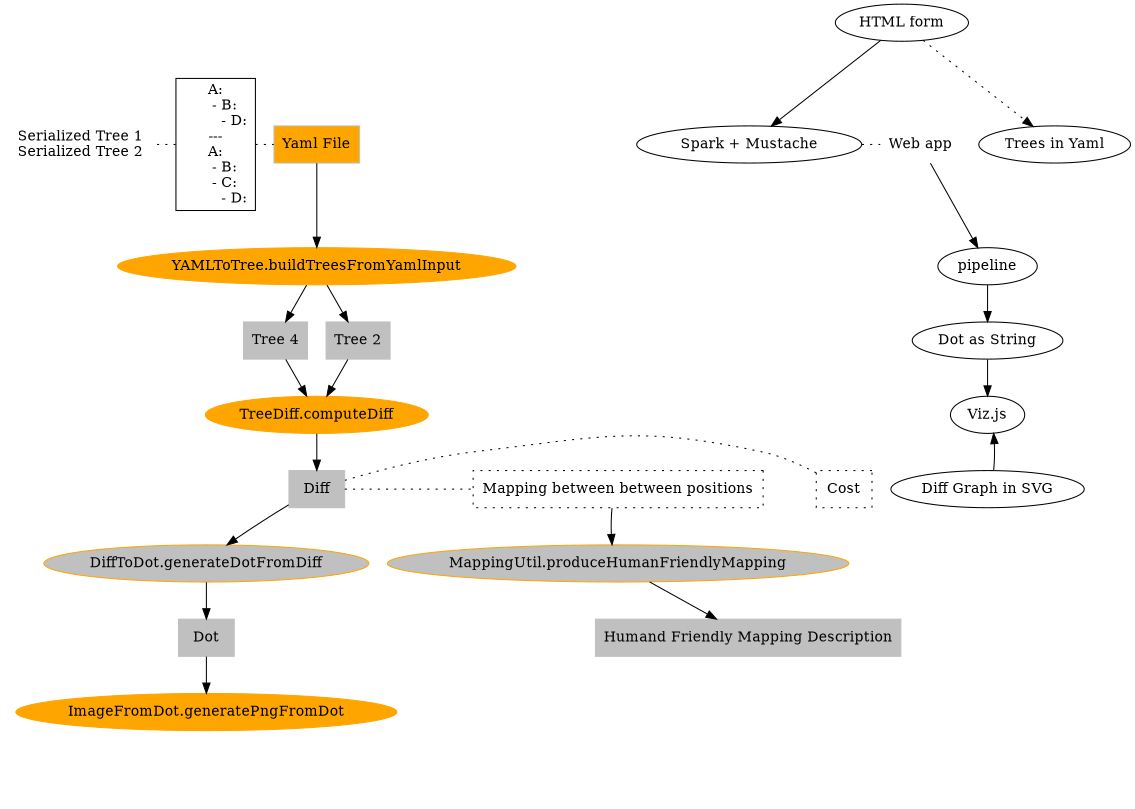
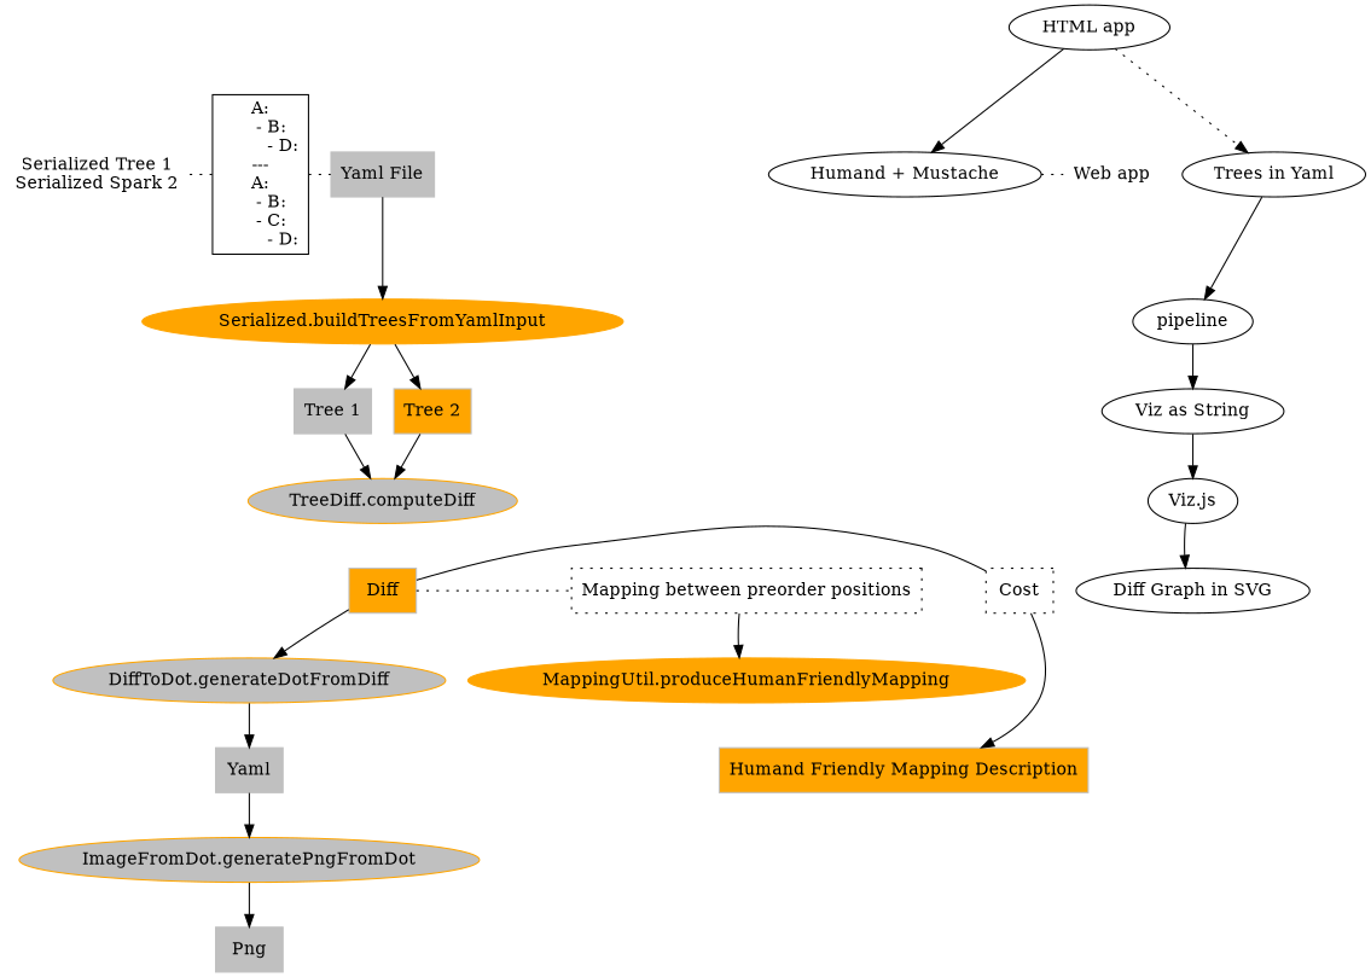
  digraph {
    node [style=filled]
-   n1 [label="Serialized Tree 1\nSerialized Tree 2" shape=plaintext style=""]
-   "Yaml File" [color=gray shape=box fillcolor=orange]
+   n1 [label="Serialized Tree 1\nSerialized Spark 2" shape=plaintext style=""]
+   "Yaml File" [color=gray shape=box]
    n3 [label="A:\n    - B:\n        - D:\n---\nA:\n    - B:\n    - C:\n        - D:" shape=box style=""]
    "DiffToDot.generateDotFromDiff" [color=orange fillcolor=gray group=g2]
-   "MappingUtil.produceHumanFriendlyMapping" [color=orange group=g4 fillcolor=gray]
-   Diff [color=gray group=g1 shape=box]
+   "MappingUtil.produceHumanFriendlyMapping" [color=orange group=g4]
+   Diff [color=gray group=g1 shape=box fillcolor=orange]
    Cost [shape=box style=dotted]
-   "Mapping between preorder positions" [group=g3 shape=box style=dotted label="Mapping between between positions"]
-   "Spark + Mustache" [style=""]
+   "Mapping between preorder positions" [group=g3 shape=box style=dotted]
+   "Spark + Mustache" [label="Humand + Mustache" style=""]
    n10 [label="Web app" shape=plaintext style=""]
-   "YAMLToTree.buildTreesFromYamlInput" [color=orange]
-   Dot [color=gray shape=box]
-   "Humand Friendly Mapping Description" [color=gray shape=box]
-   "Tree 1" [color=gray shape=box label="Tree 4"]
-   "Tree 2" [color=gray shape=box]
-   "TreeDiff.computeDiff" [color=orange]
-   "ImageFromDot.generatePngFromDot" [color=orange]
-   "HTML form" [style=""]
+   "YAMLToTree.buildTreesFromYamlInput" [color=orange label="Serialized.buildTreesFromYamlInput"]
+   Dot [color=gray shape=box label=Yaml]
+   "Humand Friendly Mapping Description" [color=gray shape=box fillcolor=orange]
+   "Tree 1" [color=gray shape=box]
+   "Tree 2" [color=gray shape=box fillcolor=orange]
+   "TreeDiff.computeDiff" [color=orange fillcolor=gray]
+   "ImageFromDot.generatePngFromDot" [color=orange fillcolor=gray]
+   Png [color=gray shape=box]
+   "HTML form" [label="HTML app" style=""]
    "Trees in Yaml" [style=""]
    pipeline [style=""]
-   "Dot as String" [style=""]
+   "Dot as String" [label="Viz as String" style=""]
    "Viz.js" [style=""]
    "Diff Graph in SVG" [style=""]
    subgraph sub_1 {
      rank=same
      n1
      "Yaml File"
      n3
    }
    subgraph sub_2 {
      rank=same
      "DiffToDot.generateDotFromDiff"
      "MappingUtil.produceHumanFriendlyMapping"
    }
    subgraph sub_3 {
      rank=same
      Diff
      Cost
      "Mapping between preorder positions"
    }
    subgraph sub_4 {
      rank=same
      "Yaml File"
      "Spark + Mustache"
      n10
    }
    n1 -> n3 [arrowhead=none style=dotted]
    "Yaml File" -> "YAMLToTree.buildTreesFromYamlInput"
    n3 -> "Yaml File" [arrowhead=none style=dotted]
    "DiffToDot.generateDotFromDiff" -> Dot
-   "MappingUtil.produceHumanFriendlyMapping" -> "Humand Friendly Mapping Description"
+   Cost -> "Humand Friendly Mapping Description"
    Diff -> "DiffToDot.generateDotFromDiff"
    Diff -> "DiffToDot.generateDotFromDiff" [style=invis]
-   Diff -> Cost [arrowhead=none style=dotted]
+   Diff -> Cost [arrowhead=none style=solid]
    Diff -> "Mapping between preorder positions" [arrowhead=none style=dotted]
    "Mapping between preorder positions" -> "MappingUtil.produceHumanFriendlyMapping"
    "Mapping between preorder positions" -> "MappingUtil.produceHumanFriendlyMapping" [style=invis]
    "Spark + Mustache" -> n10 [arrowhead=none style=dotted]
    "YAMLToTree.buildTreesFromYamlInput" -> "Tree 1"
    "YAMLToTree.buildTreesFromYamlInput" -> "Tree 2"
    Dot -> "ImageFromDot.generatePngFromDot"
    "Tree 1" -> "TreeDiff.computeDiff"
    "Tree 2" -> "TreeDiff.computeDiff"
-   "TreeDiff.computeDiff" -> Diff
+   "ImageFromDot.generatePngFromDot" -> Png
    "HTML form" -> "Spark + Mustache"
    "HTML form" -> "Trees in Yaml" [style=dotted]
-   n10 -> pipeline
+   "Trees in Yaml" -> pipeline
    pipeline -> "Dot as String"
    "Dot as String" -> "Viz.js"
-   "Diff Graph in SVG" -> "Viz.js"
+   "Viz.js" -> "Diff Graph in SVG"
  }
